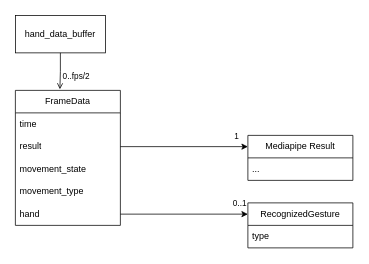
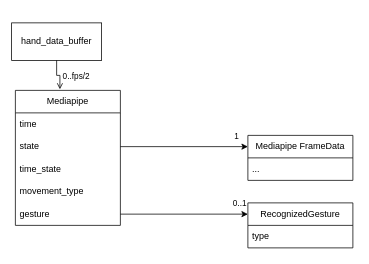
  <mxCell id="0" />
  <mxCell id="1" parent="0" />
  <mxCell id="2" value="RecognizedGesture" style="swimlane;fontStyle=0;childLayout=stackLayout;horizontal=1;startSize=30;horizontalStack=0;resizeParent=1;resizeParentMax=0;resizeLast=0;collapsible=1;marginBottom=0;whiteSpace=wrap;html=1;" parent="1" vertex="1"><mxGeometry x="330" y="270" width="140" height="60" as="geometry" /></mxCell>
  <mxCell id="3" value="type" style="text;strokeColor=none;fillColor=none;align=left;verticalAlign=middle;spacingLeft=4;spacingRight=4;overflow=hidden;points=[[0,0.5],[1,0.5]];portConstraint=eastwest;rotatable=0;whiteSpace=wrap;html=1;" parent="2" vertex="1"><mxGeometry y="30" width="140" height="30" as="geometry" /></mxCell>
- <mxCell id="4" value="FrameData" style="swimlane;fontStyle=0;childLayout=stackLayout;horizontal=1;startSize=30;horizontalStack=0;resizeParent=1;resizeParentMax=0;resizeLast=0;collapsible=1;marginBottom=0;whiteSpace=wrap;html=1;" parent="1" vertex="1"><mxGeometry x="20" y="120" width="140" height="180" as="geometry"><mxRectangle x="180" y="170" width="100" height="30" as="alternateBounds" /></mxGeometry></mxCell>
+ <mxCell id="4" value="Mediapipe" style="swimlane;fontStyle=0;childLayout=stackLayout;horizontal=1;startSize=30;horizontalStack=0;resizeParent=1;resizeParentMax=0;resizeLast=0;collapsible=1;marginBottom=0;whiteSpace=wrap;html=1;" parent="1" vertex="1"><mxGeometry x="20" y="120" width="140" height="180" as="geometry"><mxRectangle x="180" y="170" width="100" height="30" as="alternateBounds" /></mxGeometry></mxCell>
  <mxCell id="5" value="time" style="text;strokeColor=none;fillColor=none;align=left;verticalAlign=middle;spacingLeft=4;spacingRight=4;overflow=hidden;points=[[0,0.5],[1,0.5]];portConstraint=eastwest;rotatable=0;whiteSpace=wrap;html=1;" parent="4" vertex="1"><mxGeometry y="30" width="140" height="30" as="geometry" /></mxCell>
- <mxCell id="6" value="result" style="text;strokeColor=none;fillColor=none;align=left;verticalAlign=middle;spacingLeft=4;spacingRight=4;overflow=hidden;points=[[0,0.5],[1,0.5]];portConstraint=eastwest;rotatable=0;whiteSpace=wrap;html=1;" parent="4" vertex="1"><mxGeometry y="60" width="140" height="30" as="geometry" /></mxCell>
- <mxCell id="7" value="movement_state" style="text;strokeColor=none;fillColor=none;align=left;verticalAlign=middle;spacingLeft=4;spacingRight=4;overflow=hidden;points=[[0,0.5],[1,0.5]];portConstraint=eastwest;rotatable=0;whiteSpace=wrap;html=1;" parent="4" vertex="1"><mxGeometry y="90" width="140" height="30" as="geometry" /></mxCell>
+ <mxCell id="6" value="state" style="text;strokeColor=none;fillColor=none;align=left;verticalAlign=middle;spacingLeft=4;spacingRight=4;overflow=hidden;points=[[0,0.5],[1,0.5]];portConstraint=eastwest;rotatable=0;whiteSpace=wrap;html=1;" parent="4" vertex="1"><mxGeometry y="60" width="140" height="30" as="geometry" /></mxCell>
+ <mxCell id="7" value="time_state" style="text;strokeColor=none;fillColor=none;align=left;verticalAlign=middle;spacingLeft=4;spacingRight=4;overflow=hidden;points=[[0,0.5],[1,0.5]];portConstraint=eastwest;rotatable=0;whiteSpace=wrap;html=1;" parent="4" vertex="1"><mxGeometry y="90" width="140" height="30" as="geometry" /></mxCell>
  <mxCell id="8" value="movement_type" style="text;strokeColor=none;fillColor=none;align=left;verticalAlign=middle;spacingLeft=4;spacingRight=4;overflow=hidden;points=[[0,0.5],[1,0.5]];portConstraint=eastwest;rotatable=0;whiteSpace=wrap;html=1;" parent="4" vertex="1"><mxGeometry y="120" width="140" height="30" as="geometry" /></mxCell>
- <mxCell id="9" value="hand" style="text;strokeColor=none;fillColor=none;align=left;verticalAlign=middle;spacingLeft=4;spacingRight=4;overflow=hidden;points=[[0,0.5],[1,0.5]];portConstraint=eastwest;rotatable=0;whiteSpace=wrap;html=1;" parent="4" vertex="1"><mxGeometry y="150" width="140" height="30" as="geometry" /></mxCell>
- <mxCell id="10" value="hand_data_buffer" style="rounded=0;whiteSpace=wrap;html=1;" parent="1" vertex="1"><mxGeometry x="20" y="20" width="120" height="50" as="geometry" /></mxCell>
+ <mxCell id="9" value="gesture" style="text;strokeColor=none;fillColor=none;align=left;verticalAlign=middle;spacingLeft=4;spacingRight=4;overflow=hidden;points=[[0,0.5],[1,0.5]];portConstraint=eastwest;rotatable=0;whiteSpace=wrap;html=1;" parent="4" vertex="1"><mxGeometry y="150" width="140" height="30" as="geometry" /></mxCell>
+ <mxCell id="10" value="hand_data_buffer" style="rounded=0;whiteSpace=wrap;html=1;" parent="1" vertex="1"><mxGeometry x="15" y="30" width="120" height="50" as="geometry" /></mxCell>
  <mxCell id="11" style="edgeStyle=orthogonalEdgeStyle;rounded=0;orthogonalLoop=1;jettySize=auto;html=1;entryX=0.424;entryY=-0.008;entryDx=0;entryDy=0;entryPerimeter=0;endArrow=open;" parent="1" source="10" target="4" edge="1"><mxGeometry relative="1" as="geometry" /></mxCell>
  <mxCell id="12" value="0..fps/2" style="edgeLabel;html=1;align=center;verticalAlign=middle;resizable=0;points=[];" parent="11" vertex="1" connectable="0"><mxGeometry x="0.692" y="1" relative="1" as="geometry"><mxPoint x="20" y="-11" as="offset" /></mxGeometry></mxCell>
  <mxCell id="13" style="edgeStyle=orthogonalEdgeStyle;rounded=0;orthogonalLoop=1;jettySize=auto;html=1;entryX=0;entryY=0.25;entryDx=0;entryDy=0;" parent="1" source="9" target="2" edge="1"><mxGeometry relative="1" as="geometry" /></mxCell>
  <mxCell id="14" value="0..1" style="edgeLabel;html=1;align=center;verticalAlign=middle;resizable=0;points=[];" parent="13" vertex="1" connectable="0"><mxGeometry x="0.861" y="1" relative="1" as="geometry"><mxPoint y="-14" as="offset" /></mxGeometry></mxCell>
- <mxCell id="15" value="Mediapipe Result" style="swimlane;fontStyle=0;childLayout=stackLayout;horizontal=1;startSize=30;horizontalStack=0;resizeParent=1;resizeParentMax=0;resizeLast=0;collapsible=1;marginBottom=0;whiteSpace=wrap;html=1;" parent="1" vertex="1"><mxGeometry x="330" y="180" width="140" height="60" as="geometry" /></mxCell>
+ <mxCell id="15" value="Mediapipe FrameData" style="swimlane;fontStyle=0;childLayout=stackLayout;horizontal=1;startSize=30;horizontalStack=0;resizeParent=1;resizeParentMax=0;resizeLast=0;collapsible=1;marginBottom=0;whiteSpace=wrap;html=1;" parent="1" vertex="1"><mxGeometry x="330" y="180" width="140" height="60" as="geometry" /></mxCell>
  <mxCell id="16" value="..." style="text;strokeColor=none;fillColor=none;align=left;verticalAlign=middle;spacingLeft=4;spacingRight=4;overflow=hidden;points=[[0,0.5],[1,0.5]];portConstraint=eastwest;rotatable=0;whiteSpace=wrap;html=1;" parent="15" vertex="1"><mxGeometry y="30" width="140" height="30" as="geometry" /></mxCell>
  <mxCell id="17" style="edgeStyle=orthogonalEdgeStyle;rounded=0;orthogonalLoop=1;jettySize=auto;html=1;exitX=1;exitY=0.5;exitDx=0;exitDy=0;entryX=0;entryY=0.25;entryDx=0;entryDy=0;" parent="1" source="6" target="15" edge="1"><mxGeometry relative="1" as="geometry" /></mxCell>
  <mxCell id="18" value="1" style="edgeLabel;html=1;align=center;verticalAlign=middle;resizable=0;points=[];" parent="17" vertex="1" connectable="0"><mxGeometry x="0.817" y="1" relative="1" as="geometry"><mxPoint y="-14" as="offset" /></mxGeometry></mxCell>
